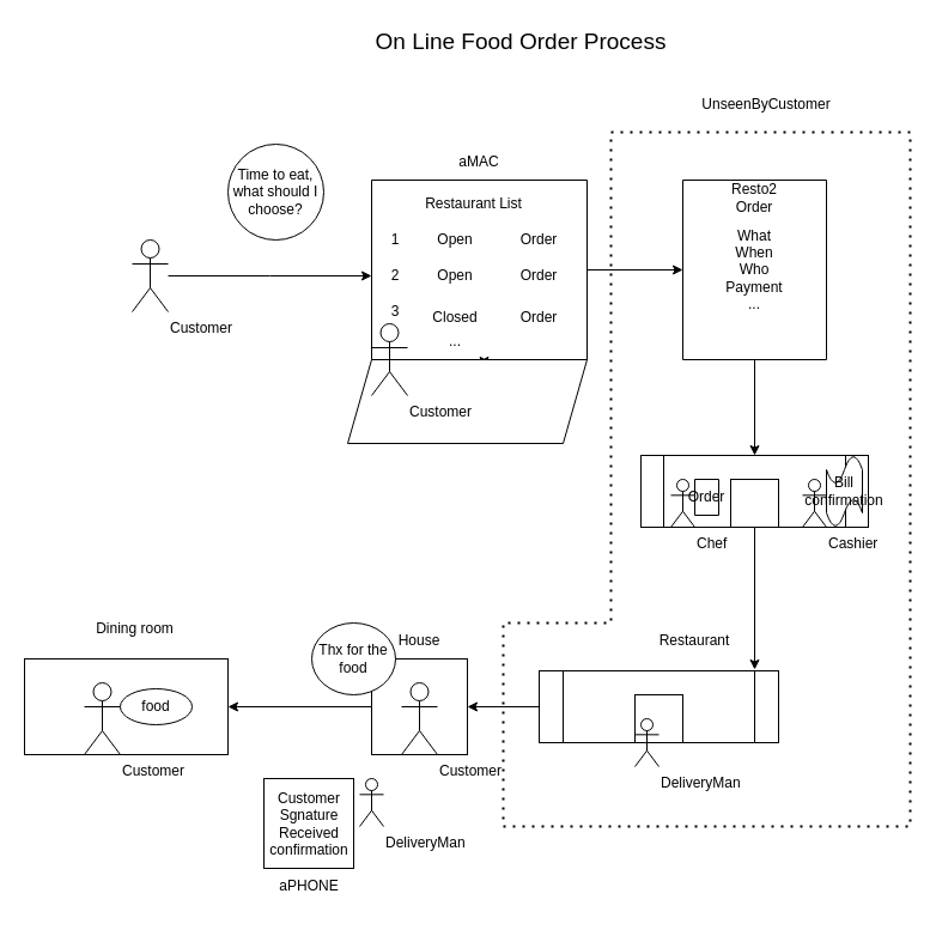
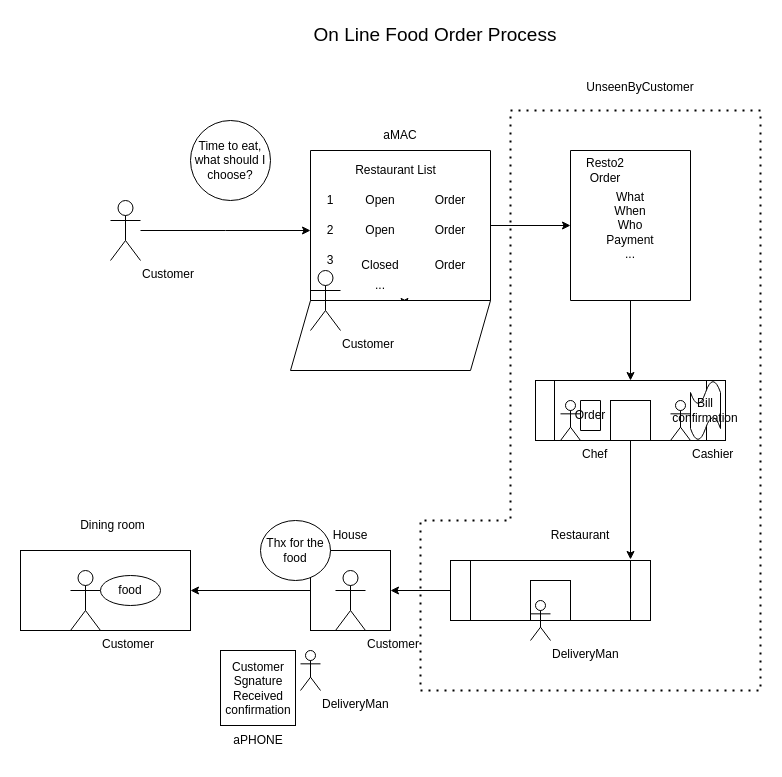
  <mxCell id="0" />
  <mxCell id="1" parent="0" />
  <mxCell id="2" style="edgeStyle=orthogonalEdgeStyle;rounded=0;orthogonalLoop=1;jettySize=auto;html=1;" edge="1" parent="1" source="3"><mxGeometry relative="1" as="geometry"><mxPoint x="310" y="230" as="targetPoint" /></mxGeometry></mxCell>
  <mxCell id="3" value="Customer" style="shape=umlActor;verticalLabelPosition=bottom;verticalAlign=top;html=1;outlineConnect=0;labelPosition=right;align=left;" parent="1" vertex="1"><mxGeometry x="110" y="200" width="30" height="60" as="geometry" /></mxCell>
  <mxCell id="4" value="Time to eat, what should I choose?" style="ellipse;whiteSpace=wrap;html=1;verticalAlign=middle;labelPosition=center;verticalLabelPosition=middle;align=center;" parent="1" vertex="1"><mxGeometry x="190" y="120" width="80" height="80" as="geometry" /></mxCell>
  <mxCell id="5" style="edgeStyle=orthogonalEdgeStyle;rounded=0;orthogonalLoop=1;jettySize=auto;html=1;exitX=1;exitY=0.5;exitDx=0;exitDy=0;" edge="1" parent="1" source="6" target="37"><mxGeometry relative="1" as="geometry" /></mxCell>
  <mxCell id="6" value="" style="swimlane;startSize=0;movable=1;resizable=1;rotatable=1;deletable=1;editable=1;connectable=1;" vertex="1" parent="1"><mxGeometry x="310" y="150" width="180" height="150" as="geometry" /></mxCell>
  <mxCell id="7" value="Restaurant List" style="text;html=1;align=center;verticalAlign=middle;resizable=1;points=[];autosize=1;strokeColor=none;fillColor=none;movable=1;rotatable=1;deletable=1;editable=1;connectable=1;" vertex="1" parent="6"><mxGeometry y="5" width="170" height="30" as="geometry" /></mxCell>
  <mxCell id="8" value="Open" style="text;html=1;strokeColor=none;fillColor=none;align=center;verticalAlign=middle;whiteSpace=wrap;rounded=0;movable=0;resizable=0;rotatable=0;deletable=0;editable=0;connectable=0;" vertex="1" parent="6"><mxGeometry x="40" y="35" width="60" height="30" as="geometry" /></mxCell>
  <mxCell id="9" value="Open" style="text;html=1;strokeColor=none;fillColor=none;align=center;verticalAlign=middle;whiteSpace=wrap;rounded=0;movable=0;resizable=0;rotatable=0;deletable=0;editable=0;connectable=0;" vertex="1" parent="6"><mxGeometry x="40" y="65" width="60" height="30" as="geometry" /></mxCell>
  <mxCell id="10" value="Closed" style="text;html=1;strokeColor=none;fillColor=none;align=center;verticalAlign=middle;whiteSpace=wrap;rounded=0;movable=0;resizable=0;rotatable=0;deletable=0;editable=0;connectable=0;" vertex="1" parent="6"><mxGeometry x="40" y="100" width="60" height="30" as="geometry" /></mxCell>
  <mxCell id="11" value="..." style="text;html=1;strokeColor=none;fillColor=none;align=center;verticalAlign=middle;whiteSpace=wrap;rounded=0;movable=1;resizable=1;rotatable=1;deletable=1;editable=1;connectable=1;" vertex="1" parent="6"><mxGeometry x="40" y="120" width="60" height="30" as="geometry" /></mxCell>
  <mxCell id="12" value="1" style="text;html=1;strokeColor=none;fillColor=none;align=center;verticalAlign=middle;whiteSpace=wrap;rounded=0;movable=0;resizable=0;rotatable=0;deletable=0;editable=0;connectable=0;" vertex="1" parent="6"><mxGeometry x="-10" y="35" width="60" height="30" as="geometry" /></mxCell>
  <mxCell id="13" value="2" style="text;html=1;strokeColor=none;fillColor=none;align=center;verticalAlign=middle;whiteSpace=wrap;rounded=0;movable=0;resizable=0;rotatable=0;deletable=0;editable=0;connectable=0;" vertex="1" parent="6"><mxGeometry x="-10" y="65" width="60" height="30" as="geometry" /></mxCell>
  <mxCell id="14" value="3" style="text;html=1;strokeColor=none;fillColor=none;align=center;verticalAlign=middle;whiteSpace=wrap;rounded=0;movable=0;resizable=0;rotatable=0;deletable=0;editable=0;connectable=0;" vertex="1" parent="6"><mxGeometry x="-10" y="95" width="60" height="30" as="geometry" /></mxCell>
  <mxCell id="15" style="edgeStyle=orthogonalEdgeStyle;rounded=0;orthogonalLoop=1;jettySize=auto;html=1;exitX=0.5;exitY=1;exitDx=0;exitDy=0;entryX=0.9;entryY=1.2;entryDx=0;entryDy=0;entryPerimeter=0;" edge="1" parent="6" source="6" target="11"><mxGeometry relative="1" as="geometry" /></mxCell>
  <mxCell id="16" value="Order" style="text;html=1;strokeColor=none;fillColor=none;align=center;verticalAlign=middle;whiteSpace=wrap;rounded=0;" vertex="1" parent="6"><mxGeometry x="110" y="35" width="60" height="30" as="geometry" /></mxCell>
  <mxCell id="17" value="Order" style="text;html=1;strokeColor=none;fillColor=none;align=center;verticalAlign=middle;whiteSpace=wrap;rounded=0;" vertex="1" parent="6"><mxGeometry x="110" y="65" width="60" height="30" as="geometry" /></mxCell>
  <mxCell id="18" value="Order" style="text;html=1;strokeColor=none;fillColor=none;align=center;verticalAlign=middle;whiteSpace=wrap;rounded=0;" vertex="1" parent="6"><mxGeometry x="110" y="100" width="60" height="30" as="geometry" /></mxCell>
  <mxCell id="19" value="aMAC" style="text;html=1;strokeColor=none;fillColor=none;align=center;verticalAlign=middle;whiteSpace=wrap;rounded=0;movable=1;resizable=1;rotatable=1;deletable=1;editable=1;connectable=1;" vertex="1" parent="1"><mxGeometry x="310" y="120" width="180" height="30" as="geometry" /></mxCell>
  <mxCell id="20" value="" style="shape=parallelogram;perimeter=parallelogramPerimeter;whiteSpace=wrap;html=1;fixedSize=1;" vertex="1" parent="1"><mxGeometry x="290" y="300" width="200" height="70" as="geometry" /></mxCell>
  <mxCell id="21" value="Customer" style="shape=umlActor;verticalLabelPosition=bottom;verticalAlign=top;html=1;outlineConnect=0;labelPosition=right;align=left;" vertex="1" parent="1"><mxGeometry x="310" y="270" width="30" height="60" as="geometry" /></mxCell>
  <mxCell id="22" style="edgeStyle=orthogonalEdgeStyle;rounded=0;orthogonalLoop=1;jettySize=auto;html=1;exitX=0;exitY=0.5;exitDx=0;exitDy=0;entryX=1;entryY=0.5;entryDx=0;entryDy=0;" edge="1" parent="1" source="23" target="28"><mxGeometry relative="1" as="geometry" /></mxCell>
  <mxCell id="23" value="" style="shape=process;whiteSpace=wrap;html=1;backgroundOutline=1;" vertex="1" parent="1"><mxGeometry x="450" y="560" width="200" height="60" as="geometry" /></mxCell>
  <mxCell id="24" value="" style="rounded=0;whiteSpace=wrap;html=1;" vertex="1" parent="1"><mxGeometry x="530" y="580" width="40" height="40" as="geometry" /></mxCell>
  <mxCell id="25" value="Restaurant" style="text;html=1;strokeColor=none;fillColor=none;align=center;verticalAlign=middle;whiteSpace=wrap;rounded=0;" vertex="1" parent="1"><mxGeometry x="550" y="520" width="60" height="30" as="geometry" /></mxCell>
  <mxCell id="26" value="DeliveryMan" style="shape=umlActor;verticalLabelPosition=bottom;verticalAlign=top;html=1;outlineConnect=0;labelPosition=right;align=left;" vertex="1" parent="1"><mxGeometry x="530" y="600" width="20" height="40" as="geometry" /></mxCell>
  <mxCell id="27" style="edgeStyle=orthogonalEdgeStyle;rounded=0;orthogonalLoop=1;jettySize=auto;html=1;exitX=0;exitY=0.5;exitDx=0;exitDy=0;" edge="1" parent="1" source="28" target="30"><mxGeometry relative="1" as="geometry" /></mxCell>
  <mxCell id="28" value="" style="whiteSpace=wrap;html=1;aspect=fixed;" vertex="1" parent="1"><mxGeometry x="310" y="550" width="80" height="80" as="geometry" /></mxCell>
  <mxCell id="29" value="House" style="text;html=1;strokeColor=none;fillColor=none;align=center;verticalAlign=middle;whiteSpace=wrap;rounded=0;" vertex="1" parent="1"><mxGeometry x="320" y="520" width="60" height="30" as="geometry" /></mxCell>
  <mxCell id="30" value="" style="rounded=0;whiteSpace=wrap;html=1;" vertex="1" parent="1"><mxGeometry x="20" y="550" width="170" height="80" as="geometry" /></mxCell>
  <mxCell id="31" value="Dining room" style="text;html=1;strokeColor=none;fillColor=none;align=center;verticalAlign=middle;whiteSpace=wrap;rounded=0;" vertex="1" parent="1"><mxGeometry x="65" y="510" width="95" height="30" as="geometry" /></mxCell>
  <mxCell id="32" value="Customer" style="shape=umlActor;verticalLabelPosition=bottom;verticalAlign=top;html=1;outlineConnect=0;labelPosition=right;align=left;" vertex="1" parent="1"><mxGeometry x="335" y="570" width="30" height="60" as="geometry" /></mxCell>
  <mxCell id="33" value="Customer" style="shape=umlActor;verticalLabelPosition=bottom;verticalAlign=top;html=1;outlineConnect=0;labelPosition=right;align=left;" vertex="1" parent="1"><mxGeometry x="70" y="570" width="30" height="60" as="geometry" /></mxCell>
  <mxCell id="34" value="food" style="ellipse;whiteSpace=wrap;html=1;" vertex="1" parent="1"><mxGeometry x="100" y="575" width="60" height="30" as="geometry" /></mxCell>
  <mxCell id="35" value="DeliveryMan" style="shape=umlActor;verticalLabelPosition=bottom;verticalAlign=top;html=1;outlineConnect=0;labelPosition=right;align=left;" vertex="1" parent="1"><mxGeometry x="300" y="650" width="20" height="40" as="geometry" /></mxCell>
  <mxCell id="36" style="edgeStyle=orthogonalEdgeStyle;rounded=0;orthogonalLoop=1;jettySize=auto;html=1;entryX=0.5;entryY=0;entryDx=0;entryDy=0;" edge="1" parent="1" source="37" target="40"><mxGeometry relative="1" as="geometry" /></mxCell>
  <mxCell id="37" value="" style="swimlane;startSize=0;" vertex="1" parent="1"><mxGeometry x="570" y="150" width="120" height="150" as="geometry" /></mxCell>
- <mxCell id="38" value="Resto2 Order" style="text;html=1;strokeColor=none;fillColor=none;align=center;verticalAlign=middle;whiteSpace=wrap;rounded=0;" vertex="1" parent="37"><mxGeometry x="30" width="60" height="30" as="geometry" /></mxCell>
+ <mxCell id="38" value="Resto2 Order" style="text;html=1;strokeColor=none;fillColor=none;align=center;verticalAlign=middle;whiteSpace=wrap;rounded=0;" vertex="1" parent="37"><mxGeometry x="5" y="5" width="60" height="30" as="geometry" /></mxCell>
  <mxCell id="39" value="What&lt;br&gt;When&lt;br&gt;Who&lt;br&gt;Payment&lt;br&gt;..." style="text;html=1;strokeColor=none;fillColor=none;align=center;verticalAlign=middle;whiteSpace=wrap;rounded=0;" vertex="1" parent="37"><mxGeometry x="30" y="60" width="60" height="30" as="geometry" /></mxCell>
  <mxCell id="40" value="" style="shape=process;whiteSpace=wrap;html=1;backgroundOutline=1;" vertex="1" parent="1"><mxGeometry x="535" y="380" width="190" height="60" as="geometry" /></mxCell>
  <mxCell id="41" style="edgeStyle=orthogonalEdgeStyle;rounded=0;orthogonalLoop=1;jettySize=auto;html=1;entryX=0.9;entryY=-0.017;entryDx=0;entryDy=0;entryPerimeter=0;" edge="1" parent="1" source="42" target="23"><mxGeometry relative="1" as="geometry" /></mxCell>
  <mxCell id="42" value="" style="rounded=0;whiteSpace=wrap;html=1;" vertex="1" parent="1"><mxGeometry x="610" y="400" width="40" height="40" as="geometry" /></mxCell>
  <mxCell id="43" value="Chef" style="shape=umlActor;verticalLabelPosition=bottom;verticalAlign=top;html=1;outlineConnect=0;labelPosition=right;align=left;" vertex="1" parent="1"><mxGeometry x="560" y="400" width="20" height="40" as="geometry" /></mxCell>
  <mxCell id="44" value="Order" style="shape=note;whiteSpace=wrap;html=1;backgroundOutline=1;darkOpacity=0.05;size=0;" vertex="1" parent="1"><mxGeometry x="580" y="400" width="20" height="30" as="geometry" /></mxCell>
  <mxCell id="45" value="Cashier" style="shape=umlActor;verticalLabelPosition=bottom;verticalAlign=top;html=1;outlineConnect=0;labelPosition=right;align=left;" vertex="1" parent="1"><mxGeometry x="670" y="400" width="20" height="40" as="geometry" /></mxCell>
  <mxCell id="46" value="Bill confirmation" style="shape=tape;whiteSpace=wrap;html=1;rotation=0;" vertex="1" parent="1"><mxGeometry x="690" y="380" width="30" height="60" as="geometry" /></mxCell>
  <mxCell id="47" value="On Line Food Order Process" style="text;html=1;strokeColor=none;fillColor=none;align=center;verticalAlign=middle;whiteSpace=wrap;rounded=0;fontSize=19;" vertex="1" parent="1"><mxGeometry x="220" y="20" width="430" height="30" as="geometry" /></mxCell>
  <mxCell id="48" value="" style="endArrow=none;dashed=1;html=1;dashPattern=1 3;strokeWidth=2;rounded=0;fontSize=19;" edge="1" parent="1"><mxGeometry width="50" height="50" relative="1" as="geometry"><mxPoint x="510" y="110" as="sourcePoint" /><mxPoint x="510" y="110" as="targetPoint" /><Array as="points"><mxPoint x="760" y="110" /><mxPoint x="760" y="690" /><mxPoint x="420" y="690" /><mxPoint x="420" y="520" /><mxPoint x="510" y="520" /></Array></mxGeometry></mxCell>
  <mxCell id="49" value="&lt;font style=&quot;font-size: 12px;&quot;&gt;UnseenByCustomer&lt;/font&gt;" style="text;html=1;strokeColor=none;fillColor=none;align=center;verticalAlign=middle;whiteSpace=wrap;rounded=0;fontSize=19;" vertex="1" parent="1"><mxGeometry x="610" y="70" width="60" height="30" as="geometry" /></mxCell>
  <mxCell id="50" value="Thx for the food" style="ellipse;whiteSpace=wrap;html=1;fontSize=12;" vertex="1" parent="1"><mxGeometry x="260" y="520" width="70" height="60" as="geometry" /></mxCell>
  <mxCell id="51" value="" style="rounded=0;whiteSpace=wrap;html=1;fontSize=12;rotation=90;" vertex="1" parent="1"><mxGeometry x="220" y="650" width="75" height="75" as="geometry" /></mxCell>
  <mxCell id="52" value="Customer Sgnature&lt;br&gt;Received confirmation" style="text;html=1;strokeColor=none;fillColor=none;align=center;verticalAlign=middle;whiteSpace=wrap;rounded=0;fontSize=12;" vertex="1" parent="1"><mxGeometry x="227.5" y="667.5" width="60" height="40" as="geometry" /></mxCell>
  <mxCell id="53" value="aPHONE" style="text;html=1;strokeColor=none;fillColor=none;align=center;verticalAlign=middle;whiteSpace=wrap;rounded=0;fontSize=12;" vertex="1" parent="1"><mxGeometry x="227.5" y="725" width="60" height="30" as="geometry" /></mxCell>
